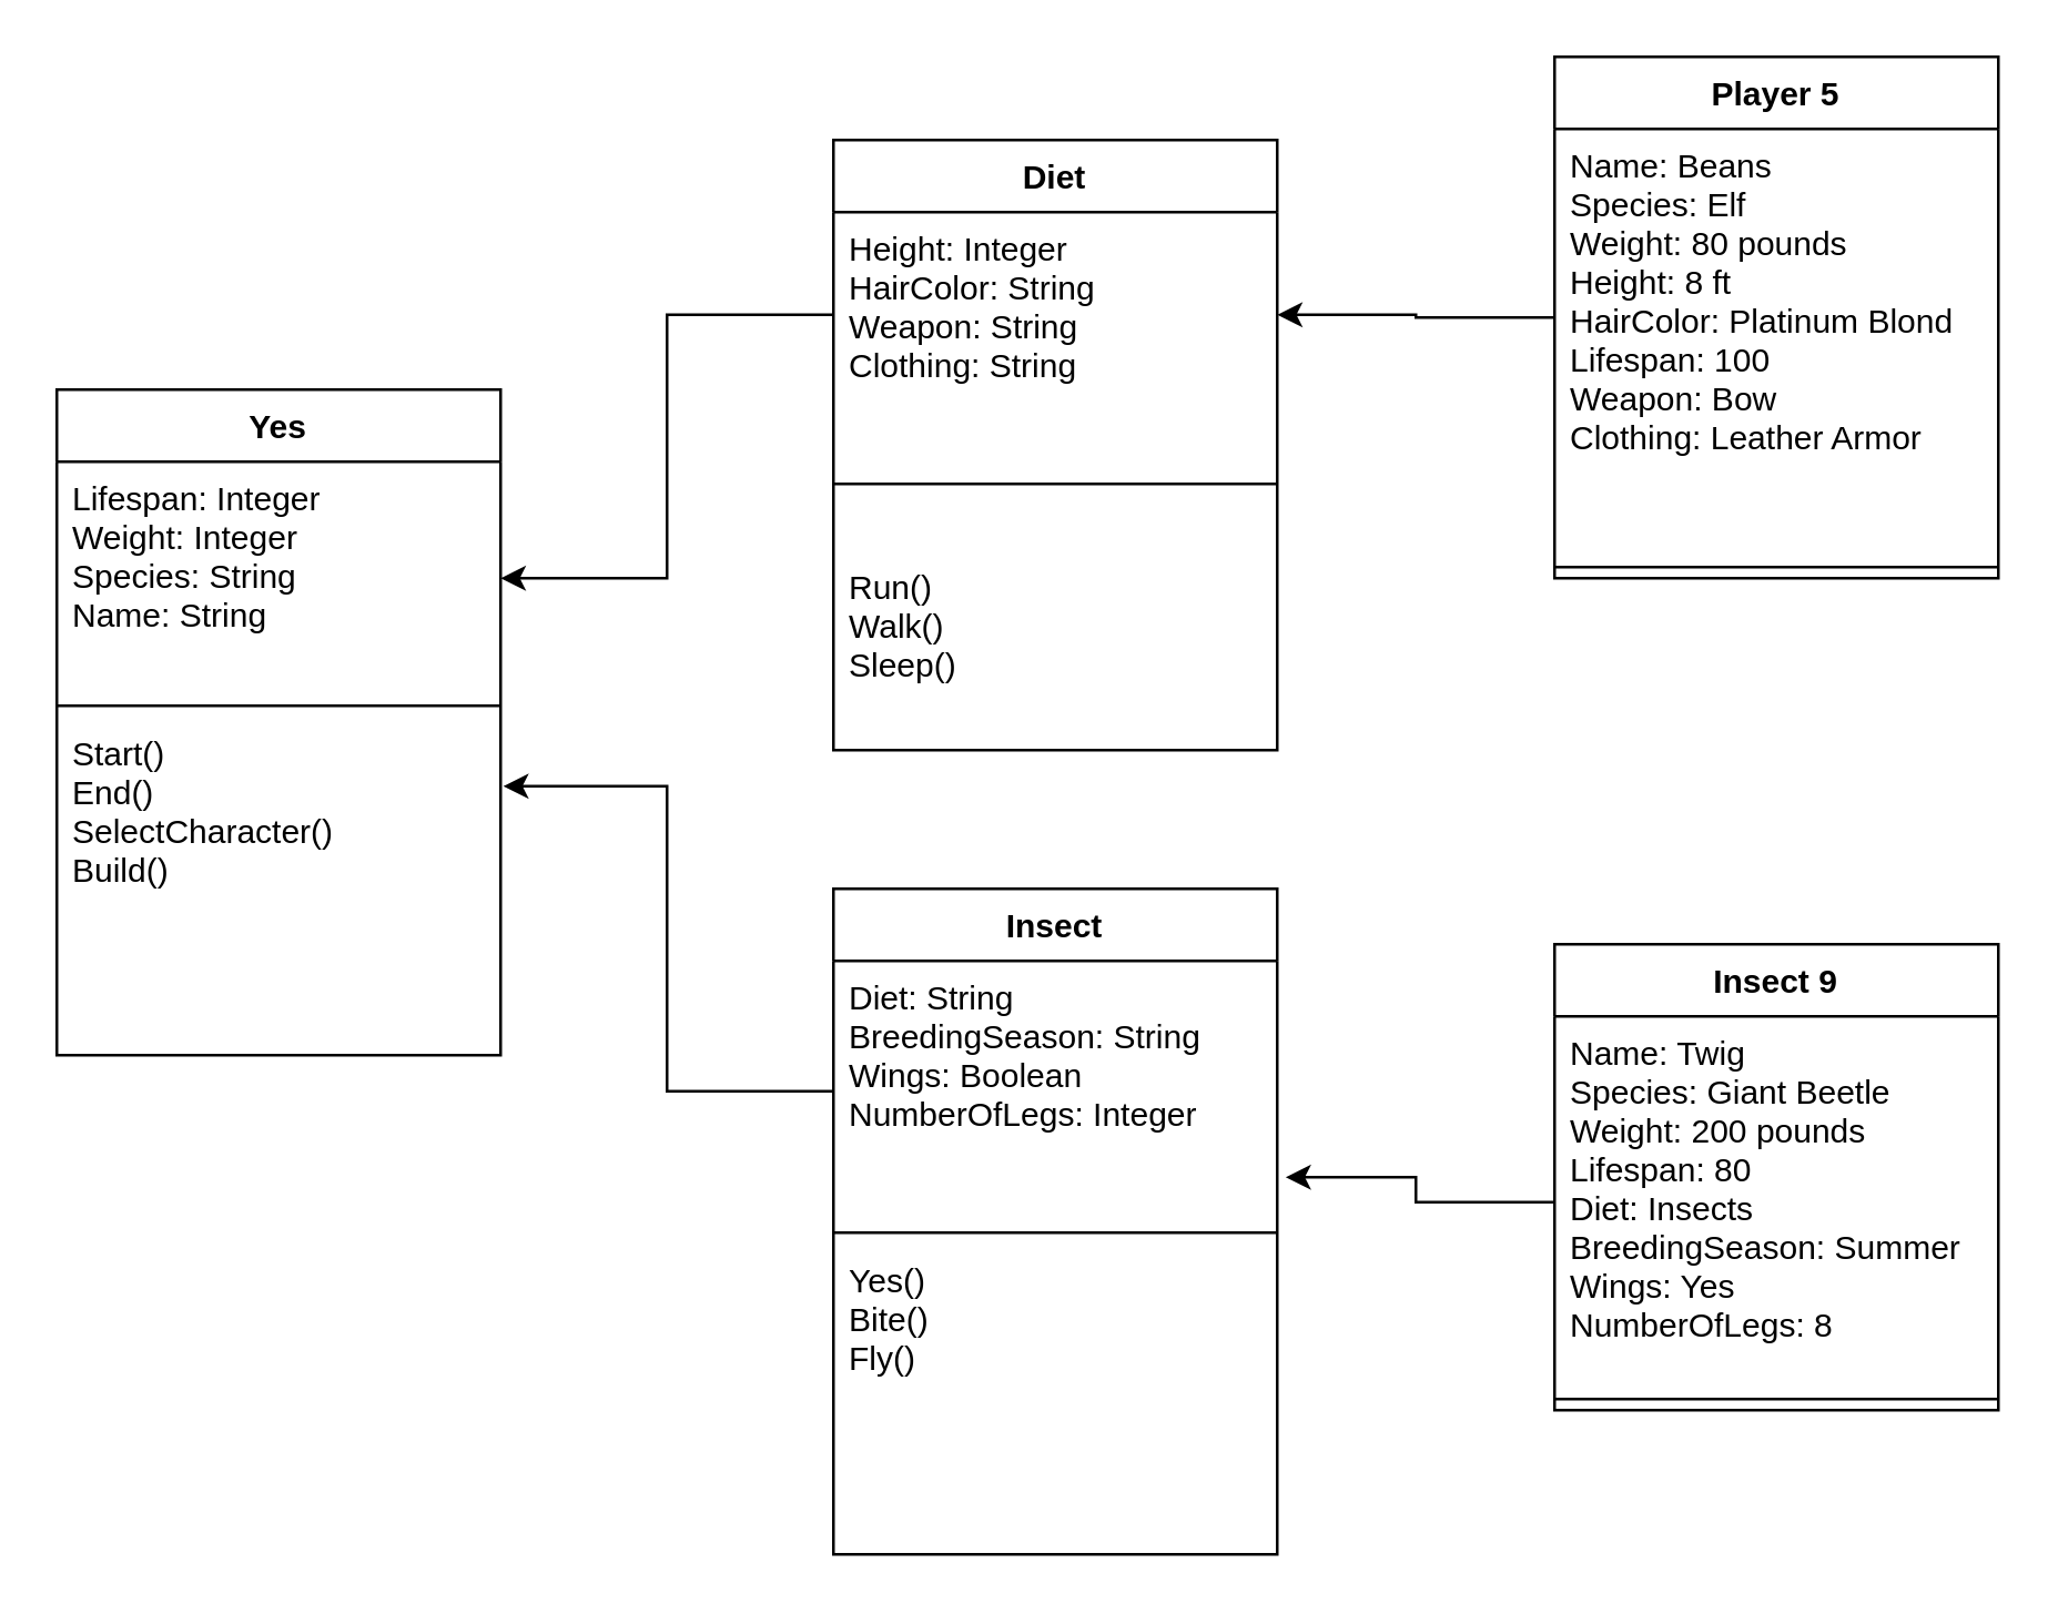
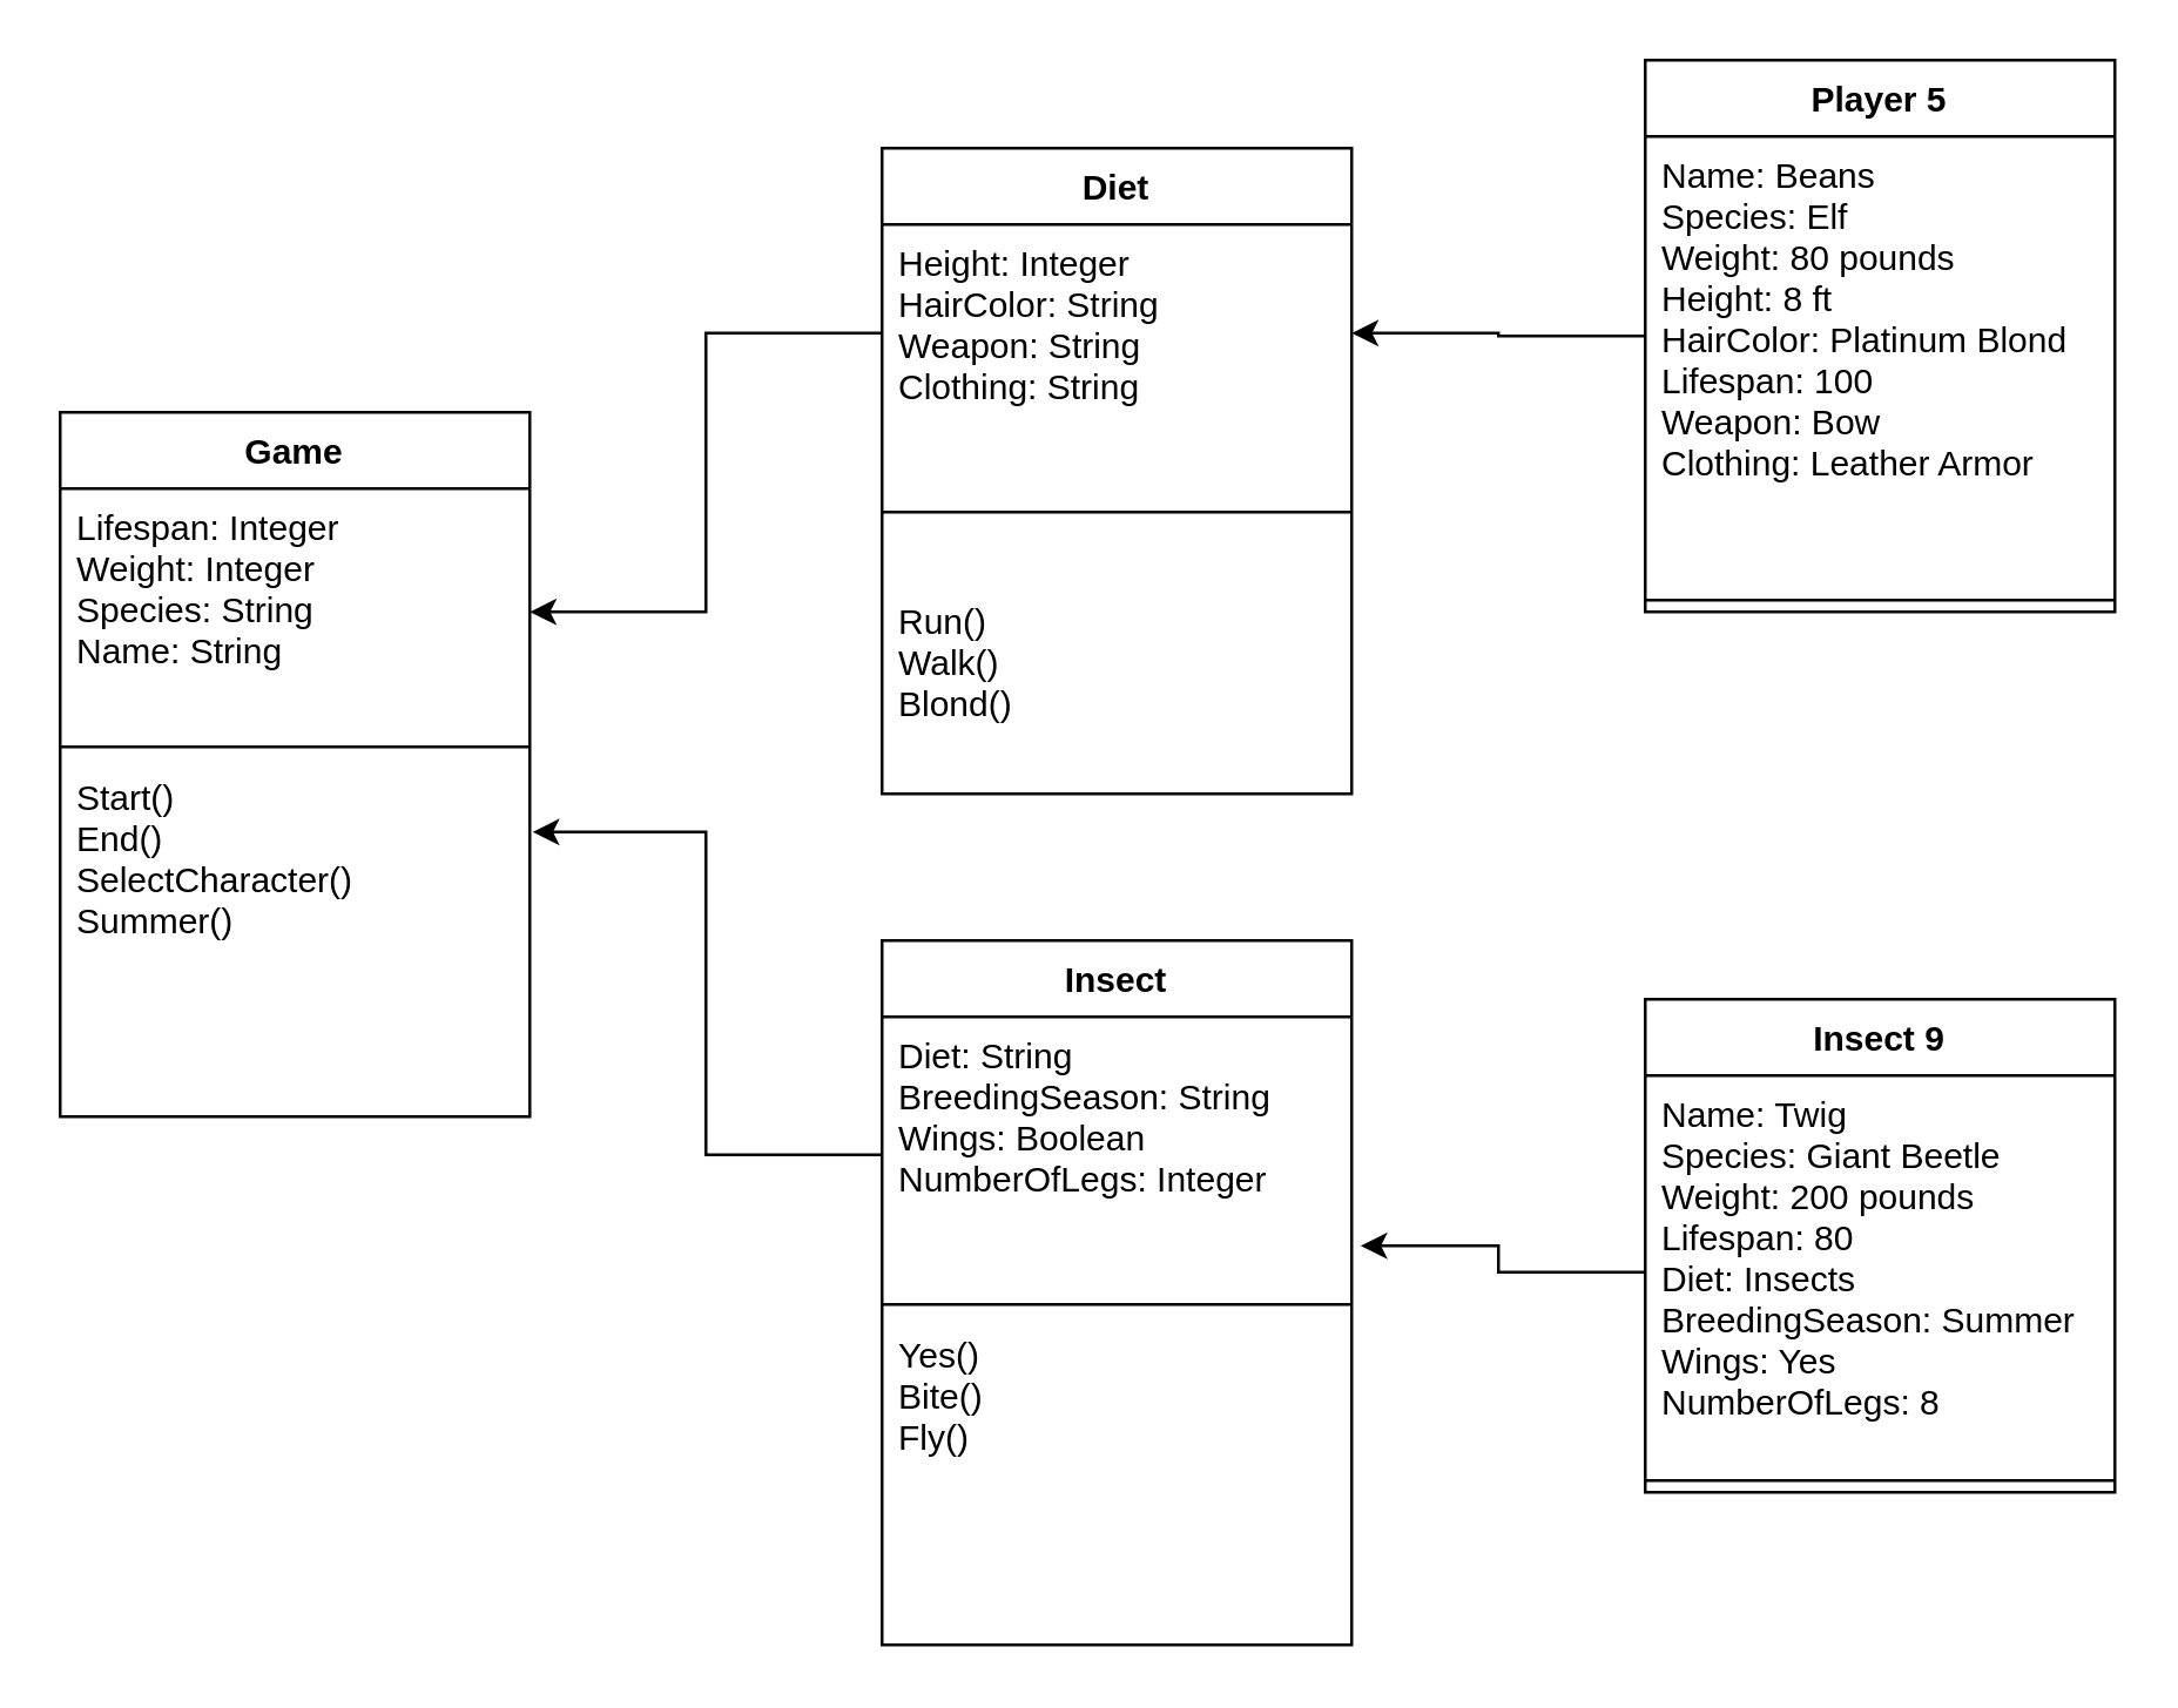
  <mxCell id="0" />
  <mxCell id="1" parent="0" />
- <mxCell id="2" value="Yes" style="swimlane;fontStyle=1;align=center;verticalAlign=top;childLayout=stackLayout;horizontal=1;startSize=26;horizontalStack=0;resizeParent=1;resizeParentMax=0;resizeLast=0;collapsible=1;marginBottom=0;" vertex="1" parent="1"><mxGeometry x="20" y="140" width="160" height="240" as="geometry" /></mxCell>
+ <mxCell id="2" value="Game" style="swimlane;fontStyle=1;align=center;verticalAlign=top;childLayout=stackLayout;horizontal=1;startSize=26;horizontalStack=0;resizeParent=1;resizeParentMax=0;resizeLast=0;collapsible=1;marginBottom=0;" vertex="1" parent="1"><mxGeometry x="20" y="140" width="160" height="240" as="geometry" /></mxCell>
  <mxCell id="3" value="Lifespan: Integer&#10;Weight: Integer&#10;Species: String&#10;Name: String&#10;" style="text;strokeColor=none;fillColor=none;align=left;verticalAlign=top;spacingLeft=4;spacingRight=4;overflow=hidden;rotatable=0;points=[[0,0.5],[1,0.5]];portConstraint=eastwest;" vertex="1" parent="2"><mxGeometry y="26" width="160" height="84" as="geometry" /></mxCell>
  <mxCell id="4" value="" style="line;strokeWidth=1;fillColor=none;align=left;verticalAlign=middle;spacingTop=-1;spacingLeft=3;spacingRight=3;rotatable=0;labelPosition=right;points=[];portConstraint=eastwest;" vertex="1" parent="2"><mxGeometry y="110" width="160" height="8" as="geometry" /></mxCell>
- <mxCell id="5" value="Start()&#10;End()&#10;SelectCharacter()&#10;Build()" style="text;strokeColor=none;fillColor=none;align=left;verticalAlign=top;spacingLeft=4;spacingRight=4;overflow=hidden;rotatable=0;points=[[0,0.5],[1,0.5]];portConstraint=eastwest;" vertex="1" parent="2"><mxGeometry y="118" width="160" height="122" as="geometry" /></mxCell>
+ <mxCell id="5" value="Start()&#10;End()&#10;SelectCharacter()&#10;Summer()" style="text;strokeColor=none;fillColor=none;align=left;verticalAlign=top;spacingLeft=4;spacingRight=4;overflow=hidden;rotatable=0;points=[[0,0.5],[1,0.5]];portConstraint=eastwest;" vertex="1" parent="2"><mxGeometry y="118" width="160" height="122" as="geometry" /></mxCell>
  <mxCell id="6" value="Insect" style="swimlane;fontStyle=1;align=center;verticalAlign=top;childLayout=stackLayout;horizontal=1;startSize=26;horizontalStack=0;resizeParent=1;resizeParentMax=0;resizeLast=0;collapsible=1;marginBottom=0;" vertex="1" parent="1"><mxGeometry x="300" y="320" width="160" height="240" as="geometry" /></mxCell>
  <mxCell id="7" value="Diet: String&#10;BreedingSeason: String&#10;Wings: Boolean&#10;NumberOfLegs: Integer" style="text;strokeColor=none;fillColor=none;align=left;verticalAlign=top;spacingLeft=4;spacingRight=4;overflow=hidden;rotatable=0;points=[[0,0.5],[1,0.5]];portConstraint=eastwest;" vertex="1" parent="6"><mxGeometry y="26" width="160" height="94" as="geometry" /></mxCell>
  <mxCell id="8" value="" style="line;strokeWidth=1;fillColor=none;align=left;verticalAlign=middle;spacingTop=-1;spacingLeft=3;spacingRight=3;rotatable=0;labelPosition=right;points=[];portConstraint=eastwest;" vertex="1" parent="6"><mxGeometry y="120" width="160" height="8" as="geometry" /></mxCell>
  <mxCell id="9" value="Yes()&#10;Bite()&#10;Fly()&#10;&#10;" style="text;strokeColor=none;fillColor=none;align=left;verticalAlign=top;spacingLeft=4;spacingRight=4;overflow=hidden;rotatable=0;points=[[0,0.5],[1,0.5]];portConstraint=eastwest;" vertex="1" parent="6"><mxGeometry y="128" width="160" height="112" as="geometry" /></mxCell>
  <mxCell id="10" value="Diet" style="swimlane;fontStyle=1;align=center;verticalAlign=top;childLayout=stackLayout;horizontal=1;startSize=26;horizontalStack=0;resizeParent=1;resizeParentMax=0;resizeLast=0;collapsible=1;marginBottom=0;" vertex="1" parent="1"><mxGeometry x="300" y="50" width="160" height="220" as="geometry" /></mxCell>
  <mxCell id="11" value="Height: Integer&#10;HairColor: String&#10;Weapon: String&#10;Clothing: String&#10;" style="text;strokeColor=none;fillColor=none;align=left;verticalAlign=top;spacingLeft=4;spacingRight=4;overflow=hidden;rotatable=0;points=[[0,0.5],[1,0.5]];portConstraint=eastwest;" vertex="1" parent="10"><mxGeometry y="26" width="160" height="74" as="geometry" /></mxCell>
  <mxCell id="12" value="" style="line;strokeWidth=1;fillColor=none;align=left;verticalAlign=middle;spacingTop=-1;spacingLeft=3;spacingRight=3;rotatable=0;labelPosition=right;points=[];portConstraint=eastwest;" vertex="1" parent="10"><mxGeometry y="100" width="160" height="48" as="geometry" /></mxCell>
- <mxCell id="13" value="Run()&#10;Walk()&#10;Sleep()&#10;" style="text;strokeColor=none;fillColor=none;align=left;verticalAlign=top;spacingLeft=4;spacingRight=4;overflow=hidden;rotatable=0;points=[[0,0.5],[1,0.5]];portConstraint=eastwest;" vertex="1" parent="10"><mxGeometry y="148" width="160" height="72" as="geometry" /></mxCell>
+ <mxCell id="13" value="Run()&#10;Walk()&#10;Blond()&#10;" style="text;strokeColor=none;fillColor=none;align=left;verticalAlign=top;spacingLeft=4;spacingRight=4;overflow=hidden;rotatable=0;points=[[0,0.5],[1,0.5]];portConstraint=eastwest;" vertex="1" parent="10"><mxGeometry y="148" width="160" height="72" as="geometry" /></mxCell>
  <mxCell id="14" style="edgeStyle=orthogonalEdgeStyle;rounded=0;orthogonalLoop=1;jettySize=auto;html=1;" edge="1" parent="1" source="11" target="3"><mxGeometry relative="1" as="geometry" /></mxCell>
  <mxCell id="15" style="edgeStyle=orthogonalEdgeStyle;rounded=0;orthogonalLoop=1;jettySize=auto;html=1;entryX=1.006;entryY=0.205;entryDx=0;entryDy=0;entryPerimeter=0;" edge="1" parent="1" source="7" target="5"><mxGeometry relative="1" as="geometry" /></mxCell>
  <mxCell id="16" style="edgeStyle=orthogonalEdgeStyle;rounded=0;orthogonalLoop=1;jettySize=auto;html=1;entryX=1;entryY=0.5;entryDx=0;entryDy=0;" edge="1" parent="1" source="17" target="11"><mxGeometry relative="1" as="geometry" /></mxCell>
  <mxCell id="17" value="Player 5" style="swimlane;fontStyle=1;align=center;verticalAlign=top;childLayout=stackLayout;horizontal=1;startSize=26;horizontalStack=0;resizeParent=1;resizeParentMax=0;resizeLast=0;collapsible=1;marginBottom=0;" vertex="1" parent="1"><mxGeometry x="560" y="20" width="160" height="188" as="geometry" /></mxCell>
  <mxCell id="18" value="Name: Beans&#10;Species: Elf&#10;Weight: 80 pounds&#10;Height: 8 ft&#10;HairColor: Platinum Blond&#10;Lifespan: 100&#10;Weapon: Bow&#10;Clothing: Leather Armor  &#10;&#10;" style="text;strokeColor=none;fillColor=none;align=left;verticalAlign=top;spacingLeft=4;spacingRight=4;overflow=hidden;rotatable=0;points=[[0,0.5],[1,0.5]];portConstraint=eastwest;" vertex="1" parent="17"><mxGeometry y="26" width="160" height="154" as="geometry" /></mxCell>
  <mxCell id="19" value="" style="line;strokeWidth=1;fillColor=none;align=left;verticalAlign=middle;spacingTop=-1;spacingLeft=3;spacingRight=3;rotatable=0;labelPosition=right;points=[];portConstraint=eastwest;" vertex="1" parent="17"><mxGeometry y="180" width="160" height="8" as="geometry" /></mxCell>
  <mxCell id="20" value="Insect 9" style="swimlane;fontStyle=1;align=center;verticalAlign=top;childLayout=stackLayout;horizontal=1;startSize=26;horizontalStack=0;resizeParent=1;resizeParentMax=0;resizeLast=0;collapsible=1;marginBottom=0;" vertex="1" parent="1"><mxGeometry x="560" y="340" width="160" height="168" as="geometry" /></mxCell>
  <mxCell id="21" value="Name: Twig&#10;Species: Giant Beetle&#10;Weight: 200 pounds&#10;Lifespan: 80&#10;Diet: Insects&#10;BreedingSeason: Summer&#10;Wings: Yes&#10;NumberOfLegs: 8" style="text;strokeColor=none;fillColor=none;align=left;verticalAlign=top;spacingLeft=4;spacingRight=4;overflow=hidden;rotatable=0;points=[[0,0.5],[1,0.5]];portConstraint=eastwest;" vertex="1" parent="20"><mxGeometry y="26" width="160" height="134" as="geometry" /></mxCell>
  <mxCell id="22" value="" style="line;strokeWidth=1;fillColor=none;align=left;verticalAlign=middle;spacingTop=-1;spacingLeft=3;spacingRight=3;rotatable=0;labelPosition=right;points=[];portConstraint=eastwest;" vertex="1" parent="20"><mxGeometry y="160" width="160" height="8" as="geometry" /></mxCell>
  <mxCell id="23" style="edgeStyle=orthogonalEdgeStyle;rounded=0;orthogonalLoop=1;jettySize=auto;html=1;entryX=1.019;entryY=0.83;entryDx=0;entryDy=0;entryPerimeter=0;" edge="1" parent="1" source="21" target="7"><mxGeometry relative="1" as="geometry" /></mxCell>
